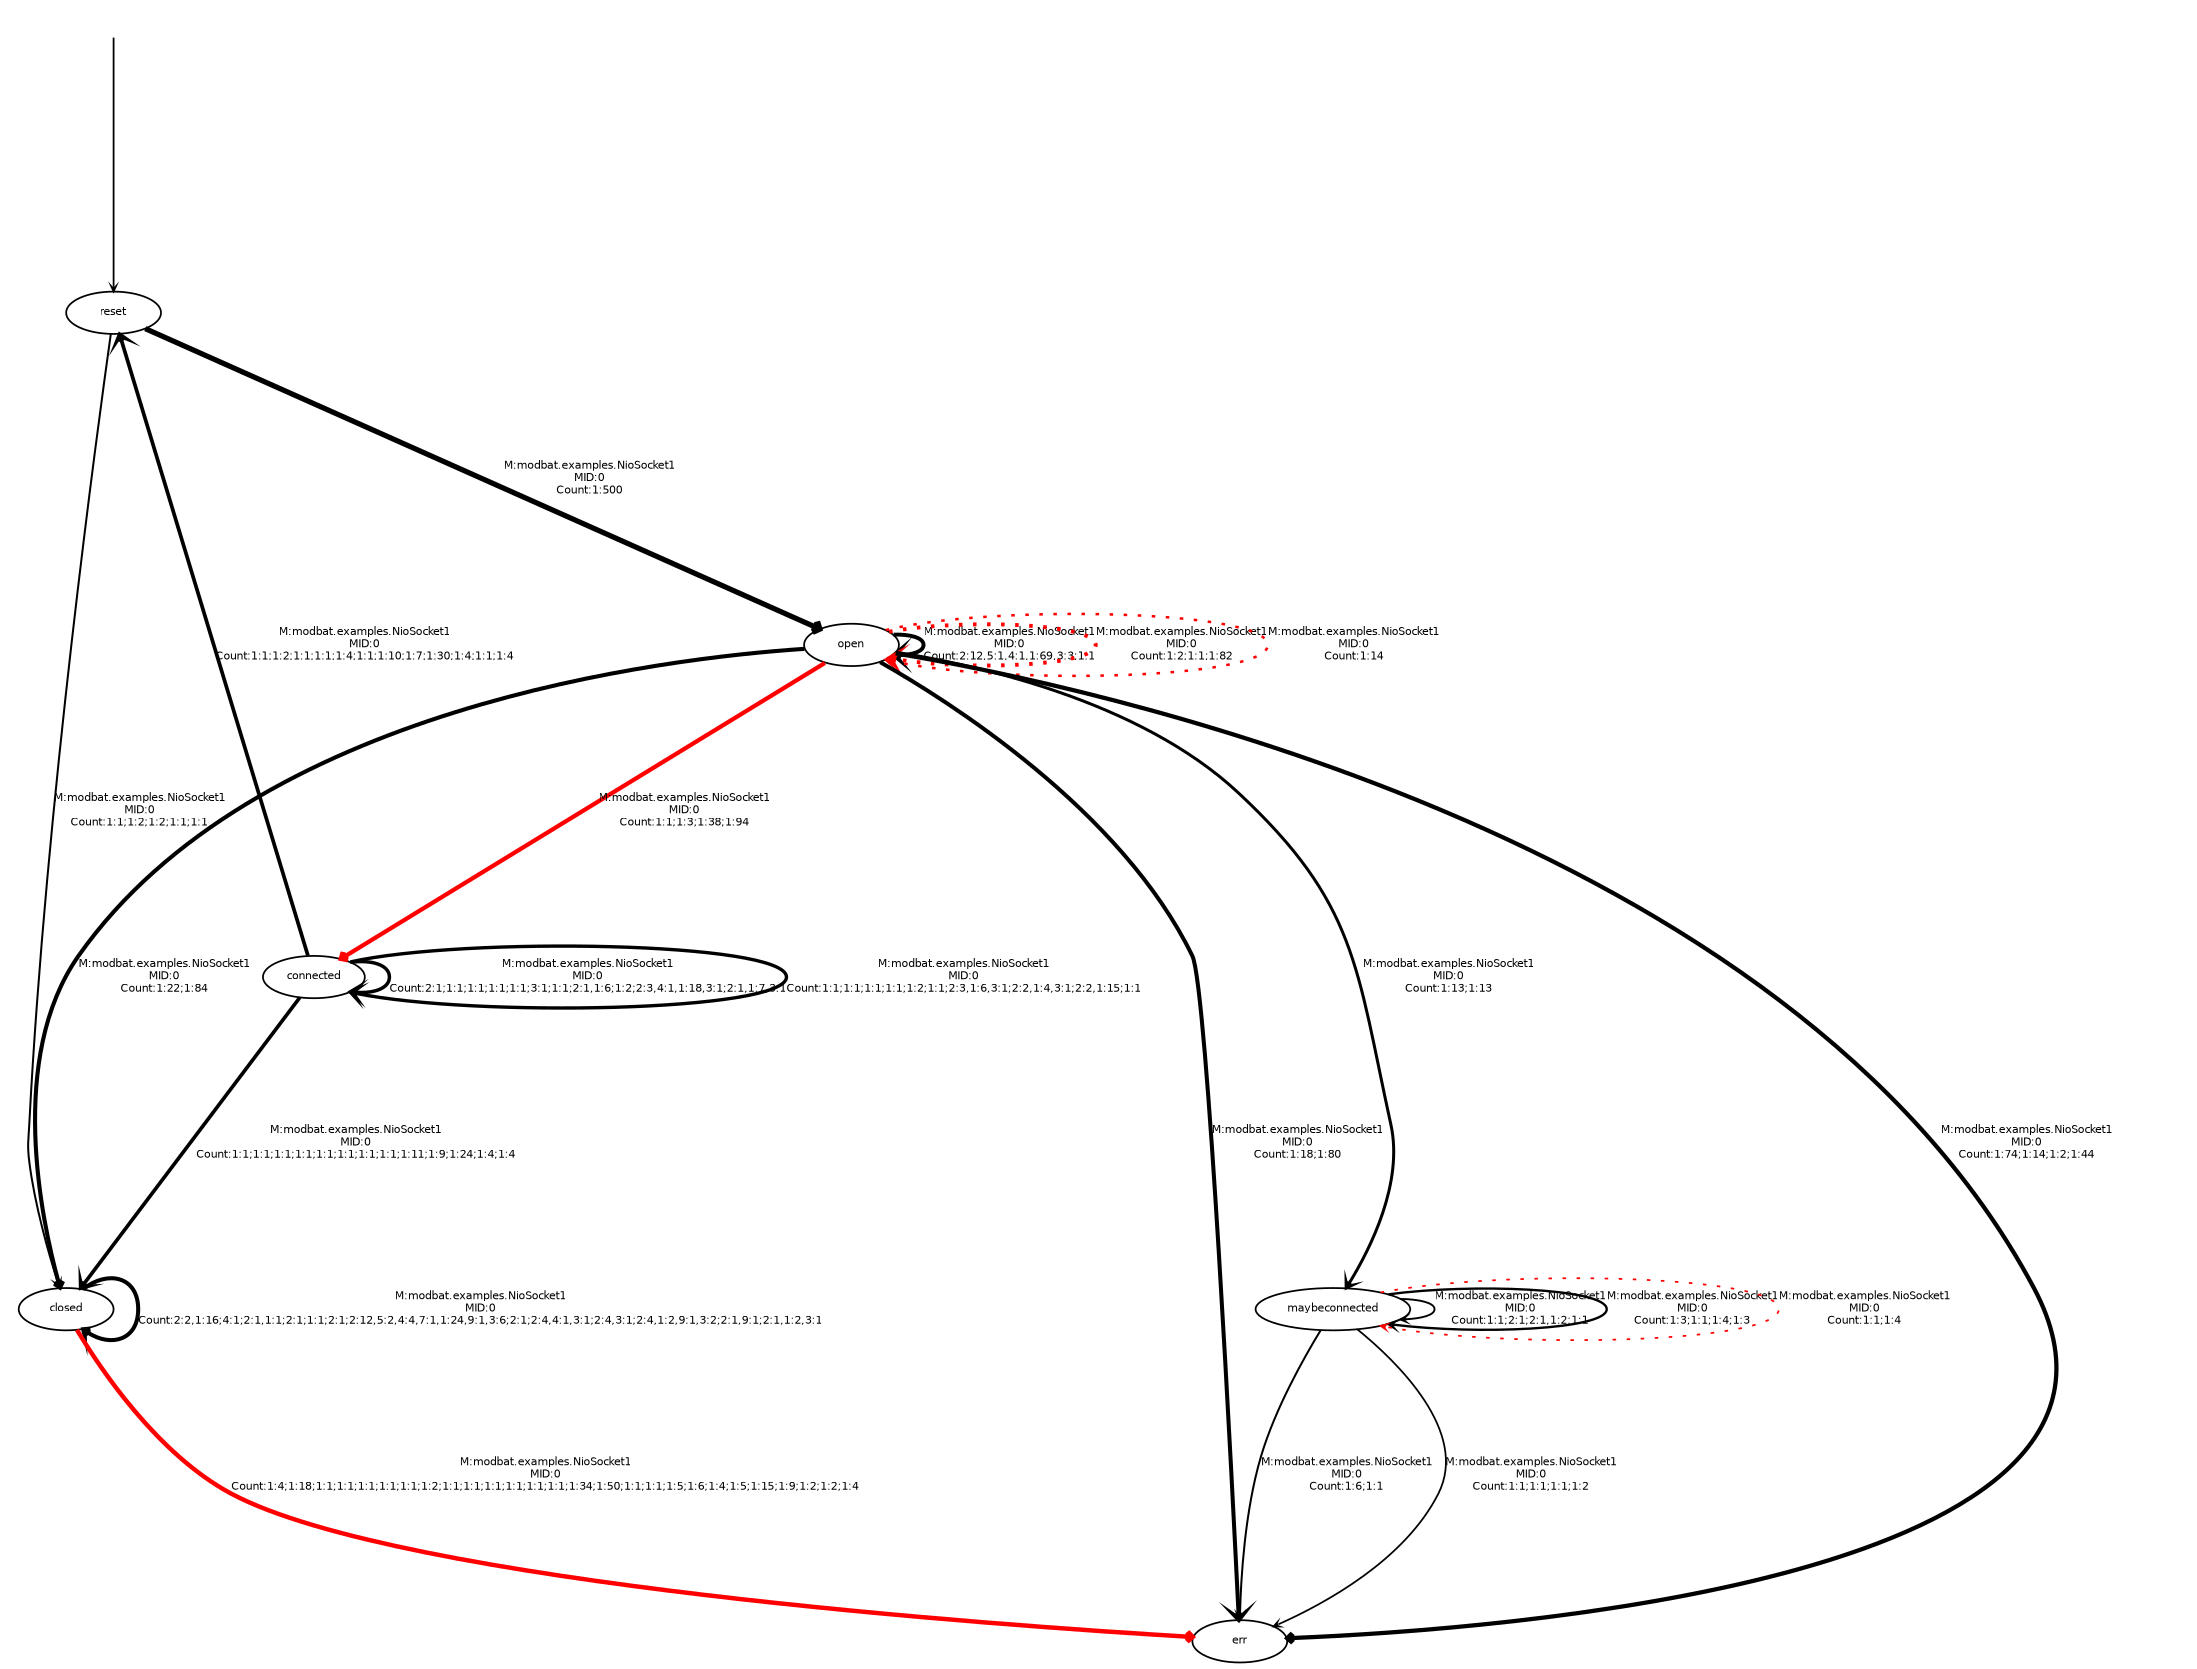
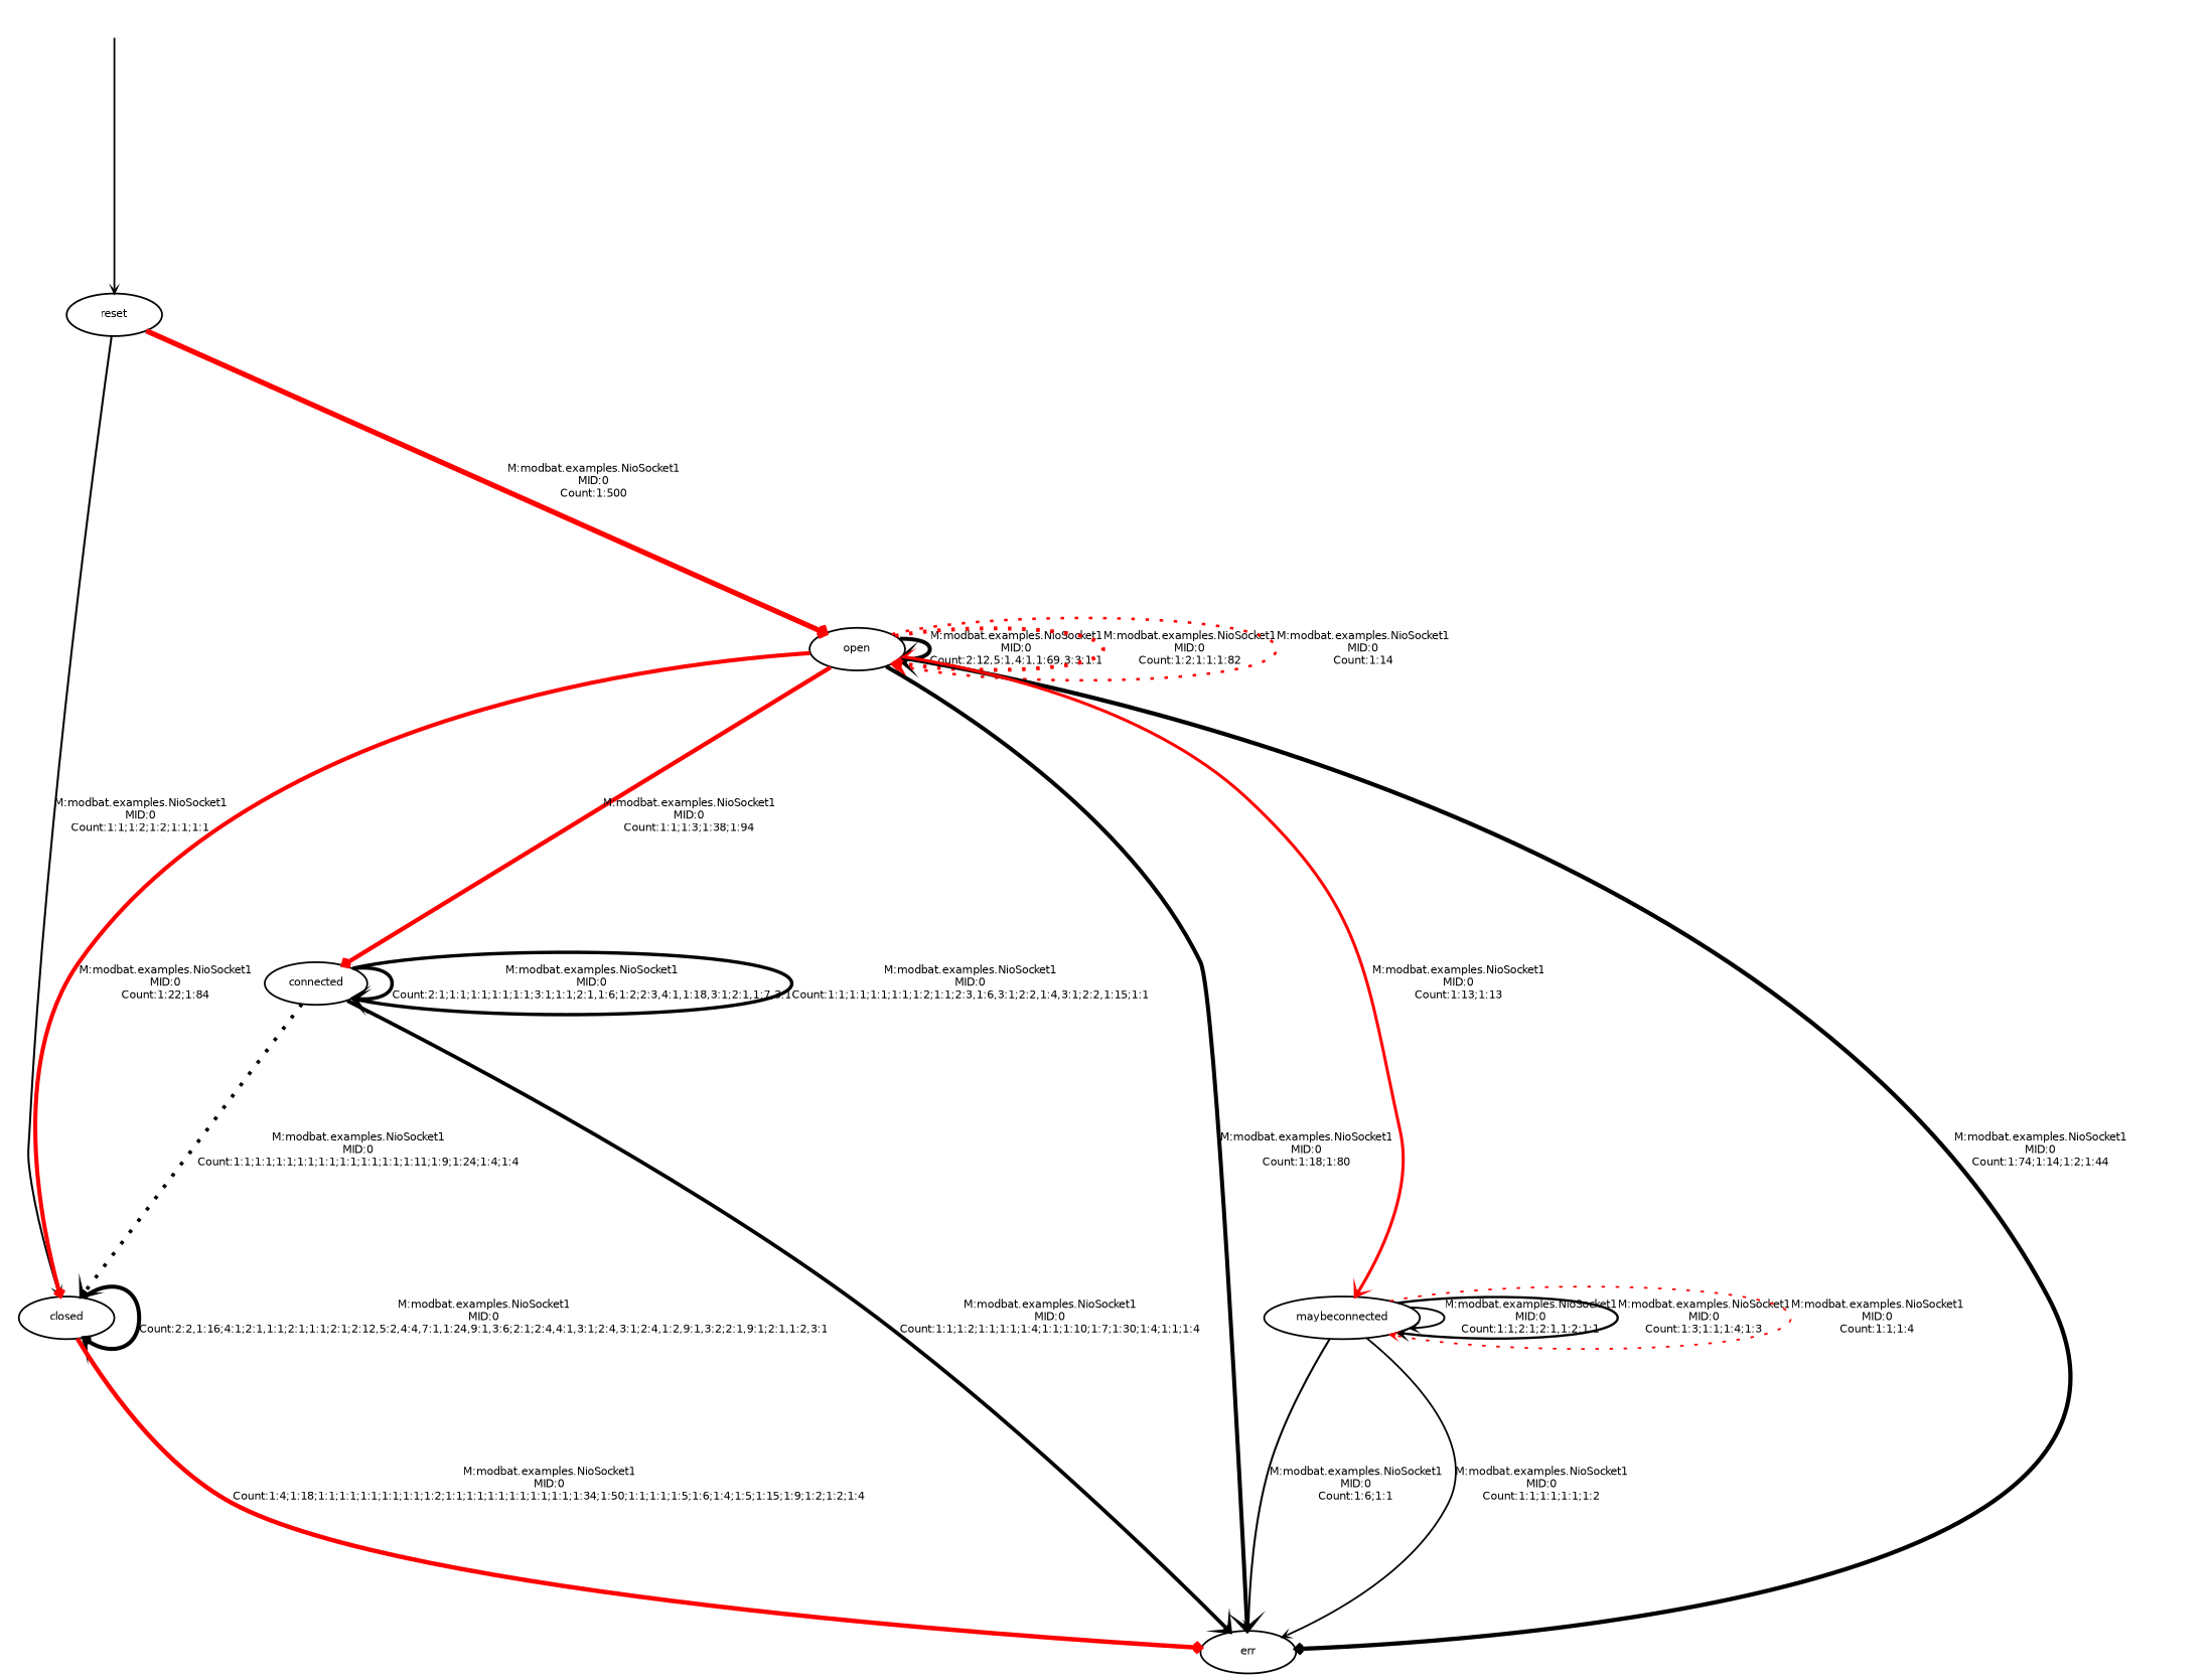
  digraph {
    nodesep=0.2
    rankdir=TB
    ranksep=2
    node [fontname=Helvetica fontsize=6.0 margin=0.07 shape=ellipse style=rounded]
    edge [arrowhead=vee arrowsize=.3 fontname=Helvetica fontsize=6.0 margin=0.05 penwidth=1.146128035678238]
    None [height=0.1 shape=none style=invis width=0.1]
    reset [height=0.1]
    open [height=0.1]
    closed [height=0.1]
    err [height=0.1]
    maybeconnected [height=0.1]
    connected [height=0.1]
    subgraph sub_1 {
      rank=source
      None
    }
    None -> reset [penwidth=""]
-   reset -> open [label="M:modbat.examples.NioSocket1\nMID:0\nCount:1:500" penwidth=3.0]
+   reset -> open [label="M:modbat.examples.NioSocket1\nMID:0\nCount:1:500" penwidth=3.0 color=red]
    reset -> closed [label="M:modbat.examples.NioSocket1\nMID:0\nCount:1:1;1:2;1:2;1:1;1:1"]
    open -> open [label="M:modbat.examples.NioSocket1\nMID:0\nCount:2:12,5:1,4:1,1:69,3:3;1:1" penwidth=2.2405492482825995]
    open -> open [color=red label="M:modbat.examples.NioSocket1\nMID:0\nCount:1:2;1:1;1:82" penwidth=2.230448921378274 style=dotted]
    open -> open [color=red label="M:modbat.examples.NioSocket1\nMID:0\nCount:1:14" penwidth=1.4471580313422192 style=dotted]
-   open -> closed [label="M:modbat.examples.NioSocket1\nMID:0\nCount:1:22;1:84" penwidth=2.3263358609287517]
+   open -> closed [label="M:modbat.examples.NioSocket1\nMID:0\nCount:1:22;1:84" penwidth=2.3263358609287517 color=red]
    open -> err [label="M:modbat.examples.NioSocket1\nMID:0\nCount:1:74;1:14;1:2;1:44" penwidth=2.4281347940287885]
    open -> err [label="M:modbat.examples.NioSocket1\nMID:0\nCount:1:18;1:80" penwidth=2.2922560713564764]
-   open -> maybeconnected [label="M:modbat.examples.NioSocket1\nMID:0\nCount:1:13;1:13" penwidth=1.7160033436347992]
+   open -> maybeconnected [label="M:modbat.examples.NioSocket1\nMID:0\nCount:1:13;1:13" penwidth=1.7160033436347992 color=red]
    open -> connected [color=red label="M:modbat.examples.NioSocket1\nMID:0\nCount:1:1;1:3;1:38;1:94" penwidth=2.4345689040341987]
    closed -> closed [label="M:modbat.examples.NioSocket1\nMID:0\nCount:2:2,1:16;4:1;2:1,1:1;2:1;1:1;2:1;2:12,5:2,4:4,7:1,1:24,9:1,3:6;2:1;2:4,4:1,3:1;2:4,3:1;2:4,1:2,9:1,3:2;2:1,9:1;2:1,1:2,3:1" penwidth=2.3053513694466234]
    closed -> err [color=red label="M:modbat.examples.NioSocket1\nMID:0\nCount:1:4;1:18;1:1;1:1;1:1;1:1;1:1;1:2;1:1;1:1;1:1;1:1;1:1;1:1;1:34;1:50;1:1;1:1;1:5;1:6;1:4;1:5;1:15;1:9;1:2;1:2;1:4" penwidth=2.5390760987927767]
    maybeconnected -> err [label="M:modbat.examples.NioSocket1\nMID:0\nCount:1:1;1:1;1:1;1:2" penwidth=1.0]
    maybeconnected -> err [label="M:modbat.examples.NioSocket1\nMID:0\nCount:1:6;1:1"]
    maybeconnected -> maybeconnected [label="M:modbat.examples.NioSocket1\nMID:0\nCount:1:1;2:1;2:1,1:2;1:1" penwidth=1.0791812460476249]
    maybeconnected -> maybeconnected [label="M:modbat.examples.NioSocket1\nMID:0\nCount:1:3;1:1;1:4;1:3" penwidth=1.3424226808222062]
    maybeconnected -> maybeconnected [color=red label="M:modbat.examples.NioSocket1\nMID:0\nCount:1:1;1:4" penwidth=1.0 style=dotted]
-   connected -> closed [label="M:modbat.examples.NioSocket1\nMID:0\nCount:1:1;1:1;1:1;1:1;1:1;1:1;1:1;1:1;1:11;1:9;1:24;1:4;1:4" penwidth=2.079181246047625]
-   connected -> reset [label="M:modbat.examples.NioSocket1\nMID:0\nCount:1:1;1:2;1:1;1:1;1:4;1:1;1:10;1:7;1:30;1:4;1:1;1:4" penwidth=2.1205739312058496]
+   connected -> closed [label="M:modbat.examples.NioSocket1\nMID:0\nCount:1:1;1:1;1:1;1:1;1:1;1:1;1:1;1:1;1:11;1:9;1:24;1:4;1:4" penwidth=2.079181246047625 style=dotted]
+   connected -> err [label="M:modbat.examples.NioSocket1\nMID:0\nCount:1:1;1:2;1:1;1:1;1:4;1:1;1:10;1:7;1:30;1:4;1:1;1:4" penwidth=2.1205739312058496]
    connected -> connected [label="M:modbat.examples.NioSocket1\nMID:0\nCount:2:1;1:1;1:1;1:1;1:1;3:1;1:1;2:1,1:6;1:2;2:3,4:1,1:18,3:1;2:1,1:7,3:1" penwidth=1.9822712330395684]
    connected -> connected [label="M:modbat.examples.NioSocket1\nMID:0\nCount:1:1;1:1;1:1;1:1;1:2;1:1;2:3,1:6,3:1;2:2,1:4,3:1;2:2,1:15;1:1" penwidth=1.9242792860618816]
  }
